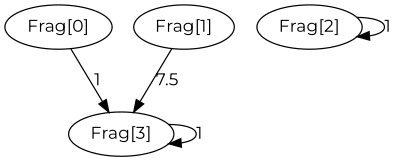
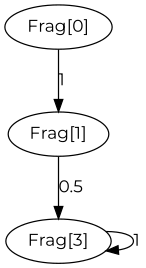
  digraph {
    fontname=Montserrat
    node [fontname=Montserrat]
    edge [fontname=Montserrat]
    n1 [label="Frag[0]"]
    n2 [label="Frag[1]"]
    n3 [label="Frag[3]"]
-   n4 [label="Frag[2]"]
-   n1 -> n3 [label=1]
-   n2 -> n3 [label=7.5]
+   n1 -> n2 [label=1]
+   n2 -> n3 [label=0.5]
    n3 -> n3 [label=1]
-   n4 -> n4 [label=1]
  }
